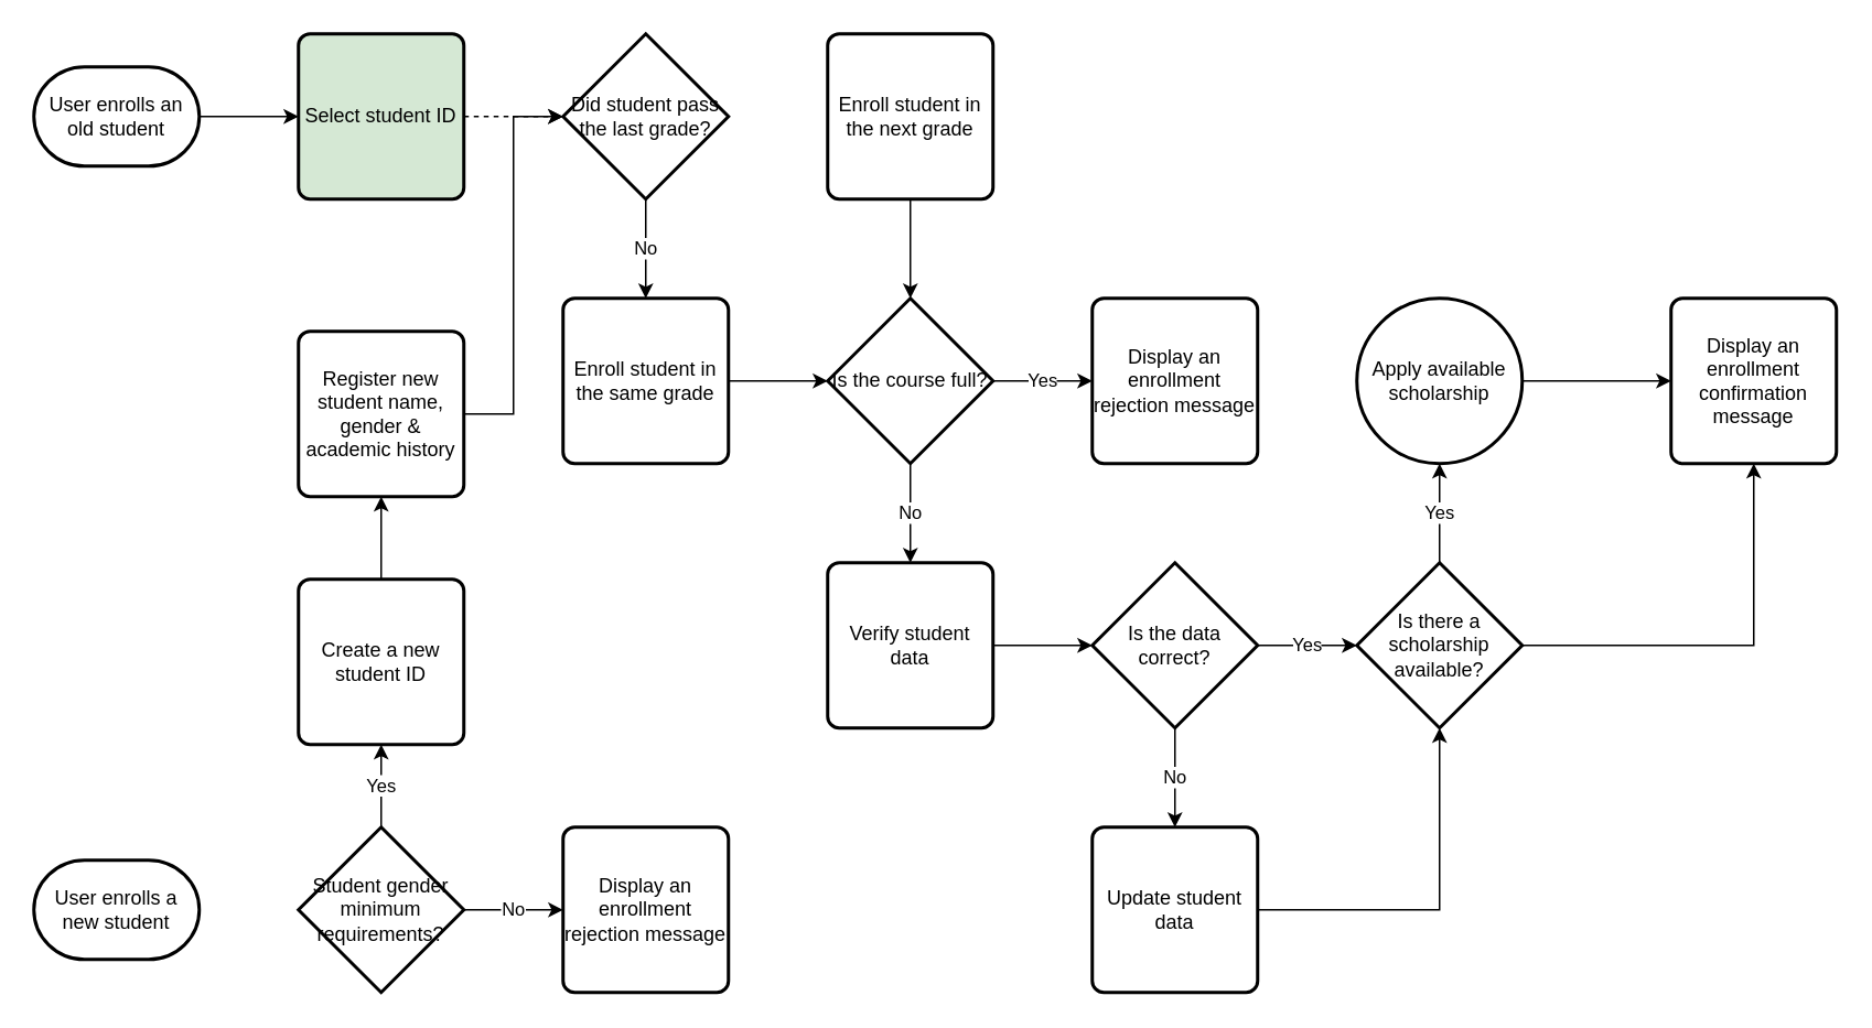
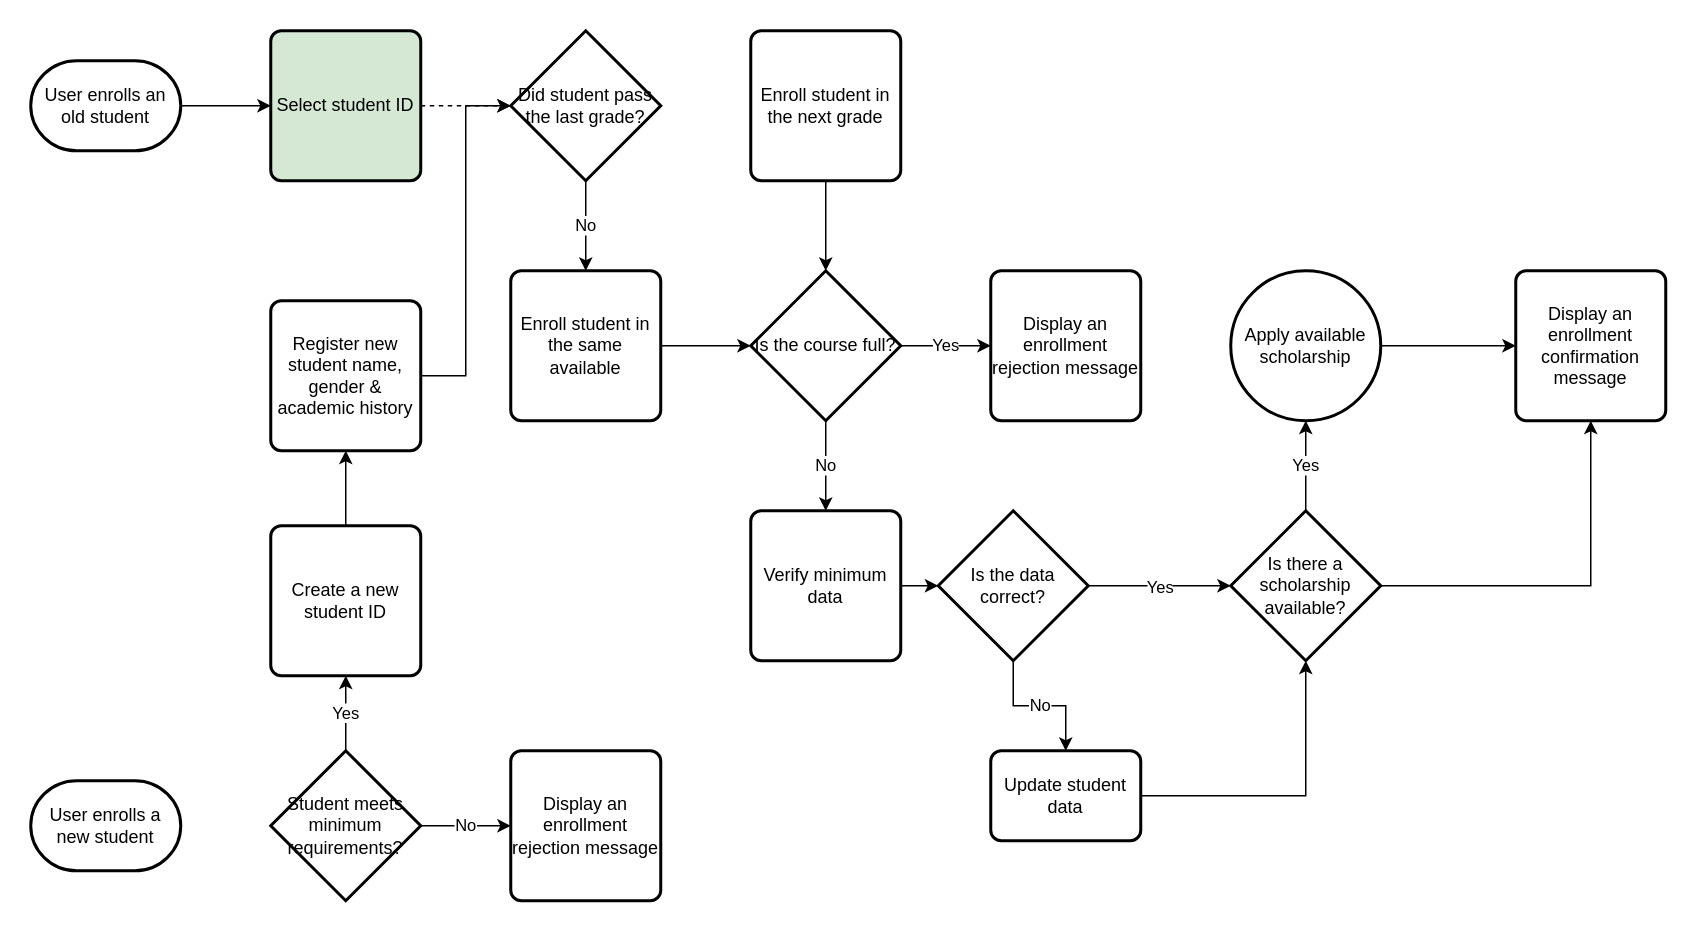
  <mxCell id="0" />
  <mxCell id="1" parent="0" />
  <mxCell id="2" style="edgeStyle=orthogonalEdgeStyle;rounded=0;orthogonalLoop=1;jettySize=auto;html=1;" parent="1" source="3" target="7" edge="1"><mxGeometry relative="1" as="geometry" /></mxCell>
  <mxCell id="3" value="User enrolls an old student" style="strokeWidth=2;html=1;shape=mxgraph.flowchart.terminator;whiteSpace=wrap;" parent="1" vertex="1"><mxGeometry x="20" y="40" width="100" height="60" as="geometry" /></mxCell>
  <mxCell id="4" value="No" style="edgeStyle=orthogonalEdgeStyle;rounded=0;orthogonalLoop=1;jettySize=auto;html=1;entryX=0.5;entryY=0;entryDx=0;entryDy=0;" parent="1" source="5" target="11" edge="1"><mxGeometry relative="1" as="geometry" /></mxCell>
  <mxCell id="5" value="Did student pass the last grade?" style="strokeWidth=2;html=1;shape=mxgraph.flowchart.decision;whiteSpace=wrap;" parent="1" vertex="1"><mxGeometry x="340" y="20" width="100" height="100" as="geometry" /></mxCell>
  <mxCell id="6" style="edgeStyle=orthogonalEdgeStyle;rounded=0;orthogonalLoop=1;jettySize=auto;html=1;entryX=0;entryY=0.5;entryDx=0;entryDy=0;entryPerimeter=0;dashed=1;" parent="1" source="7" target="5" edge="1"><mxGeometry relative="1" as="geometry" /></mxCell>
  <mxCell id="7" value="Select student ID" style="rounded=1;whiteSpace=wrap;html=1;absoluteArcSize=1;arcSize=14;strokeWidth=2;fillColor=#d5e8d4;" parent="1" vertex="1"><mxGeometry x="180" y="20" width="100" height="100" as="geometry" /></mxCell>
  <mxCell id="8" style="edgeStyle=orthogonalEdgeStyle;rounded=0;orthogonalLoop=1;jettySize=auto;html=1;entryX=0.5;entryY=0;entryDx=0;entryDy=0;entryPerimeter=0;" parent="1" source="9" target="14" edge="1"><mxGeometry relative="1" as="geometry" /></mxCell>
  <mxCell id="9" value="Enroll student in the next grade" style="rounded=1;whiteSpace=wrap;html=1;absoluteArcSize=1;arcSize=14;strokeWidth=2;" parent="1" vertex="1"><mxGeometry x="500" y="20" width="100" height="100" as="geometry" /></mxCell>
  <mxCell id="10" style="edgeStyle=orthogonalEdgeStyle;rounded=0;orthogonalLoop=1;jettySize=auto;html=1;" parent="1" source="11" target="14" edge="1"><mxGeometry relative="1" as="geometry" /></mxCell>
- <mxCell id="11" value="&lt;span style=&quot;&quot;&gt;Enroll student in the same grade&lt;/span&gt;" style="rounded=1;whiteSpace=wrap;html=1;absoluteArcSize=1;arcSize=14;strokeWidth=2;" parent="1" vertex="1"><mxGeometry x="340" y="180" width="100" height="100" as="geometry" /></mxCell>
+ <mxCell id="11" value="&lt;span style=&quot;&quot;&gt;Enroll student in the same available&lt;/span&gt;" style="rounded=1;whiteSpace=wrap;html=1;absoluteArcSize=1;arcSize=14;strokeWidth=2;" parent="1" vertex="1"><mxGeometry x="340" y="180" width="100" height="100" as="geometry" /></mxCell>
  <mxCell id="12" value="No" style="edgeStyle=orthogonalEdgeStyle;rounded=0;orthogonalLoop=1;jettySize=auto;html=1;entryX=0.5;entryY=0;entryDx=0;entryDy=0;" parent="1" source="14" target="16" edge="1"><mxGeometry relative="1" as="geometry" /></mxCell>
  <mxCell id="13" value="Yes" style="edgeStyle=orthogonalEdgeStyle;rounded=0;orthogonalLoop=1;jettySize=auto;html=1;" parent="1" source="14" target="17" edge="1"><mxGeometry relative="1" as="geometry" /></mxCell>
  <mxCell id="14" value="Is the course full?" style="strokeWidth=2;html=1;shape=mxgraph.flowchart.decision;whiteSpace=wrap;" parent="1" vertex="1"><mxGeometry x="500" y="180" width="100" height="100" as="geometry" /></mxCell>
  <mxCell id="15" style="edgeStyle=orthogonalEdgeStyle;rounded=0;orthogonalLoop=1;jettySize=auto;html=1;entryX=0;entryY=0.5;entryDx=0;entryDy=0;entryPerimeter=0;" parent="1" source="16" target="20" edge="1"><mxGeometry relative="1" as="geometry" /></mxCell>
- <mxCell id="16" value="Verify student data" style="rounded=1;whiteSpace=wrap;html=1;absoluteArcSize=1;arcSize=14;strokeWidth=2;" parent="1" vertex="1"><mxGeometry x="500" y="340" width="100" height="100" as="geometry" /></mxCell>
+ <mxCell id="16" value="Verify minimum data" style="rounded=1;whiteSpace=wrap;html=1;absoluteArcSize=1;arcSize=14;strokeWidth=2;" parent="1" vertex="1"><mxGeometry x="500" y="340" width="100" height="100" as="geometry" /></mxCell>
  <mxCell id="17" value="&lt;span style=&quot;&quot;&gt;Display an enrollment rejection message&lt;/span&gt;" style="rounded=1;whiteSpace=wrap;html=1;absoluteArcSize=1;arcSize=14;strokeWidth=2;" parent="1" vertex="1"><mxGeometry x="660" y="180" width="100" height="100" as="geometry" /></mxCell>
  <mxCell id="18" value="No" style="edgeStyle=orthogonalEdgeStyle;rounded=0;orthogonalLoop=1;jettySize=auto;html=1;entryX=0.5;entryY=0;entryDx=0;entryDy=0;" parent="1" source="20" target="22" edge="1"><mxGeometry relative="1" as="geometry" /></mxCell>
  <mxCell id="19" value="Yes" style="edgeStyle=orthogonalEdgeStyle;rounded=0;orthogonalLoop=1;jettySize=auto;html=1;entryX=0;entryY=0.5;entryDx=0;entryDy=0;" parent="1" source="20" edge="1"><mxGeometry relative="1" as="geometry"><mxPoint x="820" y="390" as="targetPoint" /></mxGeometry></mxCell>
- <mxCell id="20" value="Is the data correct?" style="strokeWidth=2;html=1;shape=mxgraph.flowchart.decision;whiteSpace=wrap;" parent="1" vertex="1"><mxGeometry x="660" y="340" width="100" height="100" as="geometry" /></mxCell>
+ <mxCell id="20" value="Is the data correct?" style="strokeWidth=2;html=1;shape=mxgraph.flowchart.decision;whiteSpace=wrap;" parent="1" vertex="1"><mxGeometry x="625" y="340" width="100" height="100" as="geometry" /></mxCell>
  <mxCell id="21" style="edgeStyle=orthogonalEdgeStyle;rounded=0;orthogonalLoop=1;jettySize=auto;html=1;exitX=1;exitY=0.5;exitDx=0;exitDy=0;entryX=0.5;entryY=1;entryDx=0;entryDy=0;entryPerimeter=0;" parent="1" source="22" target="25" edge="1"><mxGeometry relative="1" as="geometry" /></mxCell>
- <mxCell id="22" value="Update student data" style="rounded=1;whiteSpace=wrap;html=1;absoluteArcSize=1;arcSize=14;strokeWidth=2;" parent="1" vertex="1"><mxGeometry x="660" y="500" width="100" height="100" as="geometry" /></mxCell>
+ <mxCell id="22" value="Update student data" style="rounded=1;whiteSpace=wrap;html=1;absoluteArcSize=1;arcSize=14;strokeWidth=2;" parent="1" vertex="1"><mxGeometry x="660" y="500" width="100" height="60" as="geometry" /></mxCell>
  <mxCell id="23" value="Yes" style="edgeStyle=orthogonalEdgeStyle;rounded=0;orthogonalLoop=1;jettySize=auto;html=1;" parent="1" source="25" target="27" edge="1"><mxGeometry relative="1" as="geometry" /></mxCell>
  <mxCell id="24" style="edgeStyle=orthogonalEdgeStyle;rounded=0;orthogonalLoop=1;jettySize=auto;html=1;entryX=0.5;entryY=1;entryDx=0;entryDy=0;" edge="1" parent="1" source="25" target="28"><mxGeometry relative="1" as="geometry" /></mxCell>
  <mxCell id="25" value="Is there a scholarship available?" style="strokeWidth=2;html=1;shape=mxgraph.flowchart.decision;whiteSpace=wrap;" parent="1" vertex="1"><mxGeometry x="820" y="340" width="100" height="100" as="geometry" /></mxCell>
  <mxCell id="26" style="edgeStyle=orthogonalEdgeStyle;rounded=0;orthogonalLoop=1;jettySize=auto;html=1;entryX=0;entryY=0.5;entryDx=0;entryDy=0;" parent="1" source="27" target="28" edge="1"><mxGeometry relative="1" as="geometry" /></mxCell>
  <mxCell id="27" value="Apply available scholarship" style="ellipse;whiteSpace=wrap;html=1;absoluteArcSize=1;arcSize=14;strokeWidth=2;" parent="1" vertex="1"><mxGeometry x="820" y="180" width="100" height="100" as="geometry" /></mxCell>
  <mxCell id="28" value="Display an enrollment confirmation message" style="rounded=1;whiteSpace=wrap;html=1;absoluteArcSize=1;arcSize=14;strokeWidth=2;" parent="1" vertex="1"><mxGeometry x="1010" y="180" width="100" height="100" as="geometry" /></mxCell>
  <mxCell id="29" value="User enrolls a new student" style="strokeWidth=2;html=1;shape=mxgraph.flowchart.terminator;whiteSpace=wrap;" parent="1" vertex="1"><mxGeometry x="20" y="520" width="100" height="60" as="geometry" /></mxCell>
  <mxCell id="30" value="Yes" style="edgeStyle=orthogonalEdgeStyle;rounded=0;orthogonalLoop=1;jettySize=auto;html=1;entryX=0.5;entryY=1;entryDx=0;entryDy=0;" parent="1" source="32" target="35" edge="1"><mxGeometry relative="1" as="geometry" /></mxCell>
  <mxCell id="31" value="No" style="edgeStyle=orthogonalEdgeStyle;rounded=0;orthogonalLoop=1;jettySize=auto;html=1;" parent="1" source="32" target="33" edge="1"><mxGeometry relative="1" as="geometry" /></mxCell>
- <mxCell id="32" value="Student gender minimum requirements?" style="strokeWidth=2;html=1;shape=mxgraph.flowchart.decision;whiteSpace=wrap;" parent="1" vertex="1"><mxGeometry x="180" y="500" width="100" height="100" as="geometry" /></mxCell>
+ <mxCell id="32" value="Student meets minimum requirements?" style="strokeWidth=2;html=1;shape=mxgraph.flowchart.decision;whiteSpace=wrap;" parent="1" vertex="1"><mxGeometry x="180" y="500" width="100" height="100" as="geometry" /></mxCell>
  <mxCell id="33" value="&lt;span style=&quot;&quot;&gt;Display an enrollment rejection message&lt;/span&gt;" style="rounded=1;whiteSpace=wrap;html=1;absoluteArcSize=1;arcSize=14;strokeWidth=2;" parent="1" vertex="1"><mxGeometry x="340" y="500" width="100" height="100" as="geometry" /></mxCell>
  <mxCell id="34" style="edgeStyle=orthogonalEdgeStyle;rounded=0;orthogonalLoop=1;jettySize=auto;html=1;entryX=0.5;entryY=1;entryDx=0;entryDy=0;" parent="1" source="35" target="37" edge="1"><mxGeometry relative="1" as="geometry" /></mxCell>
  <mxCell id="35" value="Create a new student ID" style="rounded=1;whiteSpace=wrap;html=1;absoluteArcSize=1;arcSize=14;strokeWidth=2;" parent="1" vertex="1"><mxGeometry x="180" y="350" width="100" height="100" as="geometry" /></mxCell>
  <mxCell id="36" style="edgeStyle=orthogonalEdgeStyle;rounded=0;orthogonalLoop=1;jettySize=auto;html=1;entryX=0;entryY=0.5;entryDx=0;entryDy=0;entryPerimeter=0;" parent="1" source="37" target="5" edge="1"><mxGeometry relative="1" as="geometry" /></mxCell>
  <mxCell id="37" value="Register new student name, gender &amp;amp; academic history" style="rounded=1;whiteSpace=wrap;html=1;absoluteArcSize=1;arcSize=14;strokeWidth=2;" parent="1" vertex="1"><mxGeometry x="180" y="200" width="100" height="100" as="geometry" /></mxCell>
